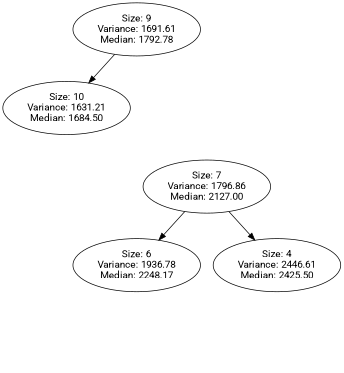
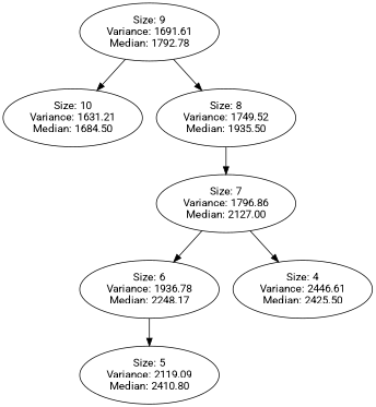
  digraph {
    L=5
    fontname=Roboto
    node [fontname=Roboto]
    edge [fontname=Roboto]
    "Size: 9\nVariance: 1691.61\nMedian: 1792.78"
    "Size: 10\nVariance: 1631.21\nMedian: 1684.50"
+   "Size: 8\nVariance: 1749.52\nMedian: 1935.50"
    "Size: 7\nVariance: 1796.86\nMedian: 2127.00"
    "Size: 6\nVariance: 1936.78\nMedian: 2248.17"
    "Size: 4\nVariance: 2446.61\nMedian: 2425.50"
+   "Size: 5\nVariance: 2119.09\nMedian: 2410.80"
    "Size: 9\nVariance: 1691.61\nMedian: 1792.78" -> "Size: 10\nVariance: 1631.21\nMedian: 1684.50"
+   "Size: 9\nVariance: 1691.61\nMedian: 1792.78" -> "Size: 8\nVariance: 1749.52\nMedian: 1935.50"
+   "Size: 8\nVariance: 1749.52\nMedian: 1935.50" -> "Size: 7\nVariance: 1796.86\nMedian: 2127.00"
    "Size: 7\nVariance: 1796.86\nMedian: 2127.00" -> "Size: 6\nVariance: 1936.78\nMedian: 2248.17"
    "Size: 7\nVariance: 1796.86\nMedian: 2127.00" -> "Size: 4\nVariance: 2446.61\nMedian: 2425.50"
+   "Size: 6\nVariance: 1936.78\nMedian: 2248.17" -> "Size: 5\nVariance: 2119.09\nMedian: 2410.80"
  }
